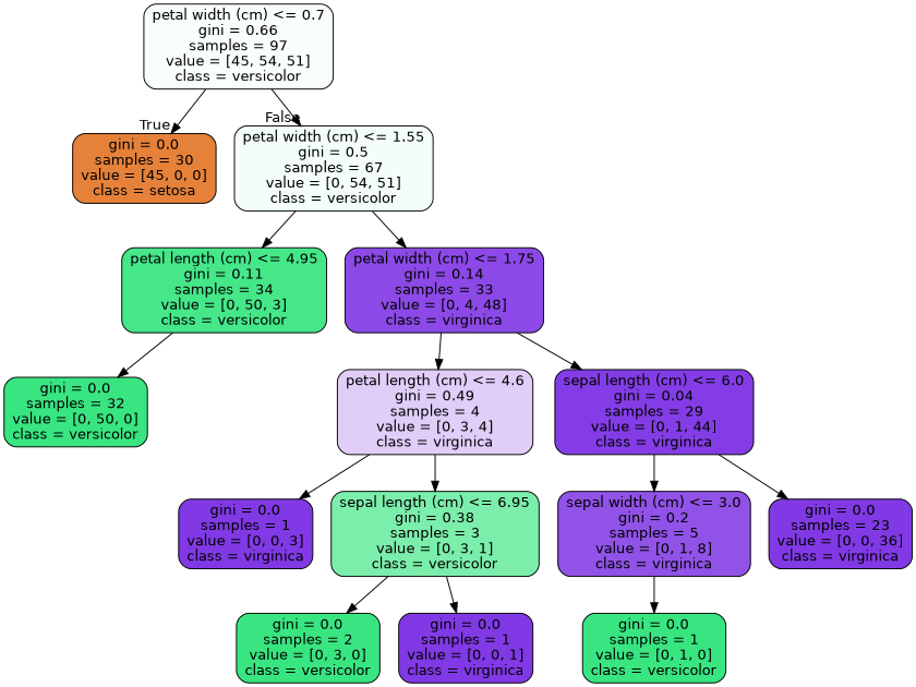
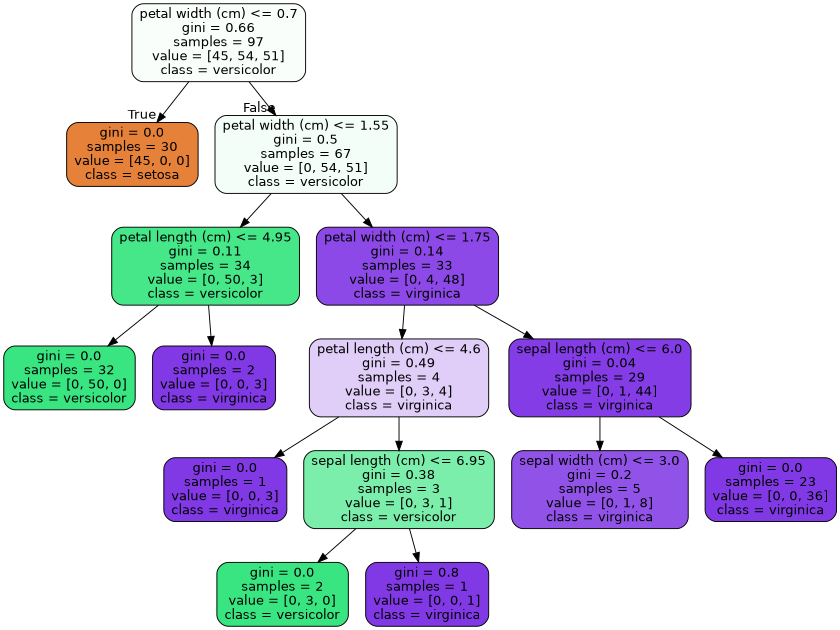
  digraph {
    node [color=black fillcolor="#8139e5" fontname=helvetica shape=box style="filled, rounded"]
    edge [fontname=helvetica]
    n1 [fillcolor="#f9fefb" label="petal width (cm) <= 0.7\ngini = 0.66\nsamples = 97\nvalue = [45, 54, 51]\nclass = versicolor"]
    n2 [fillcolor="#e58139" label="gini = 0.0\nsamples = 30\nvalue = [45, 0, 0]\nclass = setosa"]
    n3 [fillcolor="#f4fef8" label="petal width (cm) <= 1.55\ngini = 0.5\nsamples = 67\nvalue = [0, 54, 51]\nclass = versicolor"]
    n4 [fillcolor="#45e789" label="petal length (cm) <= 4.95\ngini = 0.11\nsamples = 34\nvalue = [0, 50, 3]\nclass = versicolor"]
    n5 [fillcolor="#8c49e7" label="petal width (cm) <= 1.75\ngini = 0.14\nsamples = 33\nvalue = [0, 4, 48]\nclass = virginica"]
    n6 [fillcolor="#39e581" label="gini = 0.0\nsamples = 32\nvalue = [0, 50, 0]\nclass = versicolor"]
+   n7 [label="gini = 0.0\nsamples = 2\nvalue = [0, 0, 3]\nclass = virginica"]
    n8 [fillcolor="#e0cef8" label="petal length (cm) <= 4.6\ngini = 0.49\nsamples = 4\nvalue = [0, 3, 4]\nclass = virginica"]
    n9 [fillcolor="#843de6" label="sepal length (cm) <= 6.0\ngini = 0.04\nsamples = 29\nvalue = [0, 1, 44]\nclass = virginica"]
    n10 [label="gini = 0.0\nsamples = 1\nvalue = [0, 0, 3]\nclass = virginica"]
    n11 [fillcolor="#7beeab" label="sepal length (cm) <= 6.95\ngini = 0.38\nsamples = 3\nvalue = [0, 3, 1]\nclass = versicolor"]
    n12 [fillcolor="#9152e8" label="sepal width (cm) <= 3.0\ngini = 0.2\nsamples = 5\nvalue = [0, 1, 8]\nclass = virginica"]
    n13 [label="gini = 0.0\nsamples = 23\nvalue = [0, 0, 36]\nclass = virginica"]
    n14 [fillcolor="#39e581" label="gini = 0.0\nsamples = 2\nvalue = [0, 3, 0]\nclass = versicolor"]
-   n15 [label="gini = 0.0\nsamples = 1\nvalue = [0, 0, 1]\nclass = virginica"]
-   n16 [fillcolor="#39e581" label="gini = 0.0\nsamples = 1\nvalue = [0, 1, 0]\nclass = versicolor"]
+   n15 [label="gini = 0.8\nsamples = 1\nvalue = [0, 0, 1]\nclass = virginica"]
    n1 -> n2 [headlabel=True labelangle=45 labeldistance=2.5]
    n1 -> n3 [headlabel=False labelangle=-45 labeldistance=2.5]
    n3 -> n4
    n3 -> n5
    n4 -> n6
+   n4 -> n7
    n5 -> n8
    n5 -> n9
    n8 -> n10
    n8 -> n11
    n9 -> n12
    n9 -> n13
    n11 -> n14
    n11 -> n15
-   n12 -> n16
  }
